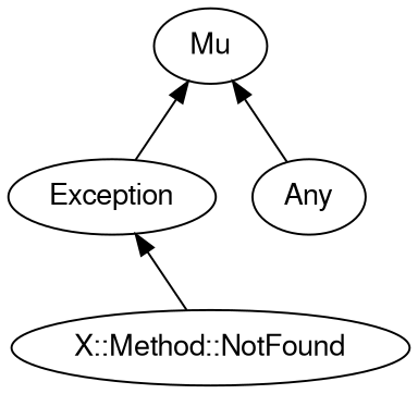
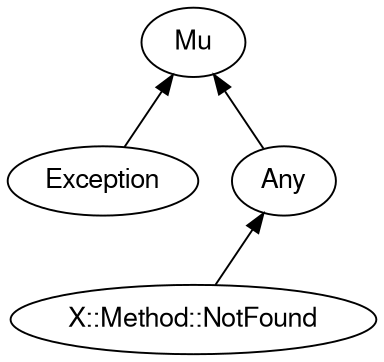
  digraph {
    rankdir=BT
    splines=polyline
    node [color="#000000" fontcolor="#000000" fontname=FreeSans]
    edge [color="#000000"]
    "X::Method::NotFound"
    Exception
    Mu
    Any
-   "X::Method::NotFound" -> Exception
+   "X::Method::NotFound" -> Any
    Exception -> Mu
    Any -> Mu
  }
